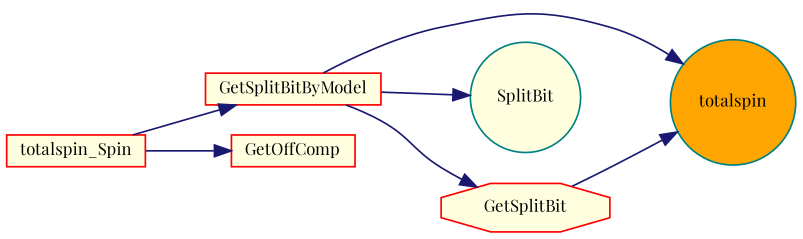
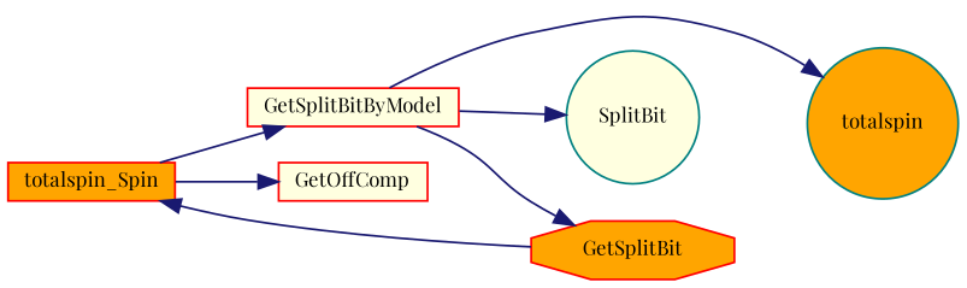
  digraph {
    fontname="Playfair Display"
    rankdir=LR
    node [color=red fillcolor=lightyellow fontname="Playfair Display" fontsize=10 shape=box style=filled]
    edge [color=midnightblue fontname="Playfair Display" fontsize=10 labelfontname=Helvetica labelfontsize=10 style=solid]
-   n1 [fontcolor=black height=0.2 label=totalspin_Spin width=0.4]
+   n1 [fillcolor=orange fontcolor=black height=0.2 label=totalspin_Spin width=0.4]
    n2 [height=0.2 label=GetSplitBitByModel width=0.4]
    n3 [height=0.2 label=GetOffComp width=0.4]
    n4 [color=teal fillcolor=orange height=0.2 label=totalspin shape=circle width=0.4]
-   n5 [height=0.2 label=GetSplitBit shape=octagon width=0.4]
+   n5 [fillcolor=orange height=0.2 label=GetSplitBit shape=octagon width=0.4]
    n6 [color=teal height=0.2 label=SplitBit shape=circle width=0.4]
    n1 -> n2
    n1 -> n3
    n2 -> n4
    n2 -> n5
    n2 -> n6
-   n5 -> n4
+   n5 -> n1
  }
